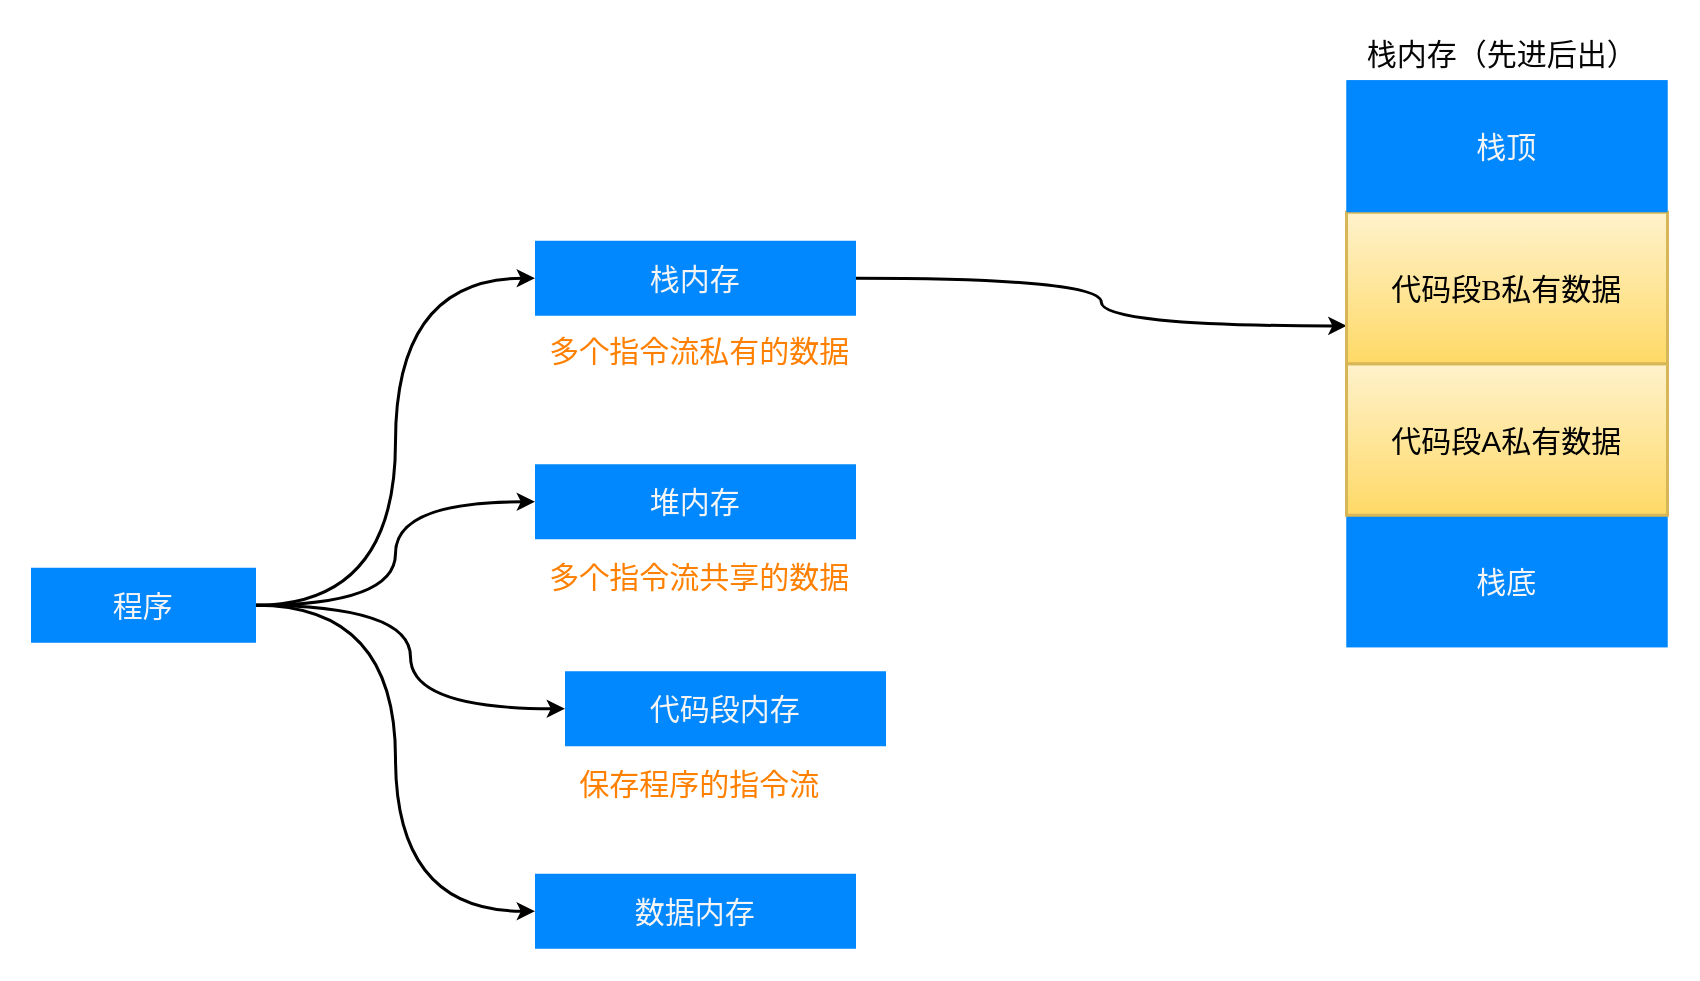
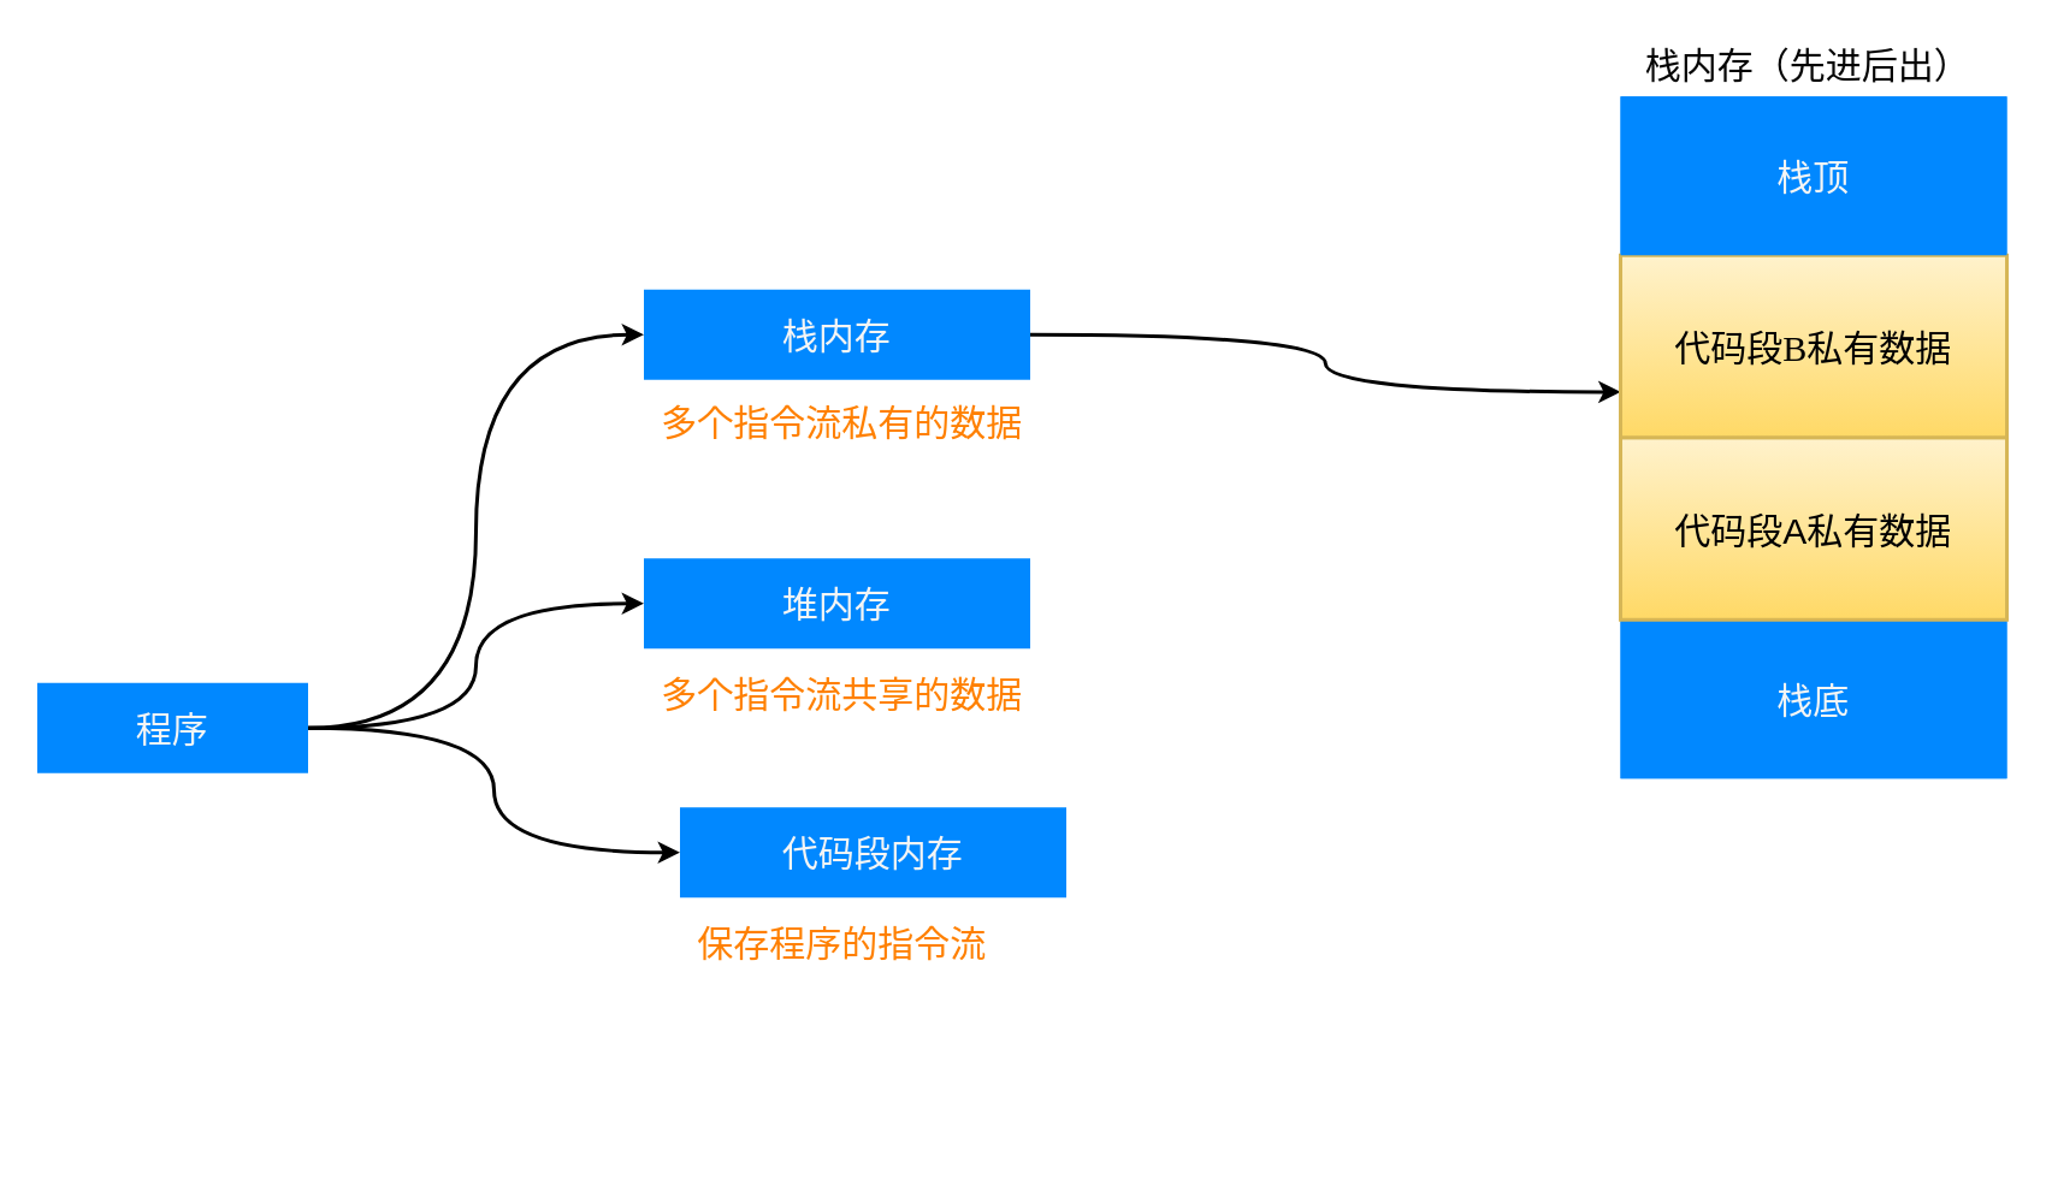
  <mxCell id="0" />
  <mxCell id="1" parent="0" />
  <mxCell id="2" style="edgeStyle=orthogonalEdgeStyle;rounded=0;hachureGap=4;orthogonalLoop=1;jettySize=auto;html=1;entryX=0;entryY=0.5;entryDx=0;entryDy=0;fontFamily=Architects Daughter;fontSource=https%3A%2F%2Ffonts.googleapis.com%2Fcss%3Ffamily%3DArchitects%2BDaughter;fontSize=16;fontColor=#f5f5f5;curved=1;strokeWidth=2;" edge="1" parent="1" source="6" target="8"><mxGeometry relative="1" as="geometry" /></mxCell>
  <mxCell id="3" style="edgeStyle=orthogonalEdgeStyle;curved=1;rounded=0;sketch=0;hachureGap=4;jiggle=2;curveFitting=1;orthogonalLoop=1;jettySize=auto;html=1;exitX=1;exitY=0.5;exitDx=0;exitDy=0;entryX=0;entryY=0.5;entryDx=0;entryDy=0;strokeWidth=2;fontFamily=Architects Daughter;fontSource=https%3A%2F%2Ffonts.googleapis.com%2Fcss%3Ffamily%3DArchitects%2BDaughter;fontSize=16;fontColor=#f5f5f5;" edge="1" parent="1" source="6" target="9"><mxGeometry relative="1" as="geometry" /></mxCell>
  <mxCell id="4" style="edgeStyle=orthogonalEdgeStyle;curved=1;rounded=0;sketch=0;hachureGap=4;jiggle=2;curveFitting=1;orthogonalLoop=1;jettySize=auto;html=1;exitX=1;exitY=0.5;exitDx=0;exitDy=0;entryX=0;entryY=0.5;entryDx=0;entryDy=0;strokeWidth=2;fontFamily=Tahoma;fontSize=16;fontColor=#FAFAFA;" edge="1" parent="1" source="6" target="19"><mxGeometry relative="1" as="geometry" /></mxCell>
- <mxCell id="5" style="edgeStyle=orthogonalEdgeStyle;curved=1;rounded=0;sketch=0;hachureGap=4;jiggle=2;curveFitting=1;orthogonalLoop=1;jettySize=auto;html=1;exitX=1;exitY=0.5;exitDx=0;exitDy=0;entryX=0;entryY=0.5;entryDx=0;entryDy=0;strokeWidth=2;fontFamily=Tahoma;fontSize=16;fontColor=#FAFAFA;" edge="1" parent="1" source="6" target="21"><mxGeometry relative="1" as="geometry" /></mxCell>
  <mxCell id="6" value="程序" style="rounded=0;whiteSpace=wrap;html=1;sketch=0;hachureGap=4;jiggle=2;curveFitting=1;fontFamily=Architects Daughter;fontSource=https%3A%2F%2Ffonts.googleapis.com%2Fcss%3Ffamily%3DArchitects%2BDaughter;fontSize=20;fillColor=#0188ff;strokeColor=none;fontColor=#f5f5f5;" vertex="1" parent="1"><mxGeometry x="20" y="378" width="150" height="50" as="geometry" /></mxCell>
  <mxCell id="7" style="edgeStyle=orthogonalEdgeStyle;curved=1;rounded=0;sketch=0;hachureGap=4;jiggle=2;curveFitting=1;orthogonalLoop=1;jettySize=auto;html=1;exitX=1;exitY=0.5;exitDx=0;exitDy=0;entryX=0;entryY=0.75;entryDx=0;entryDy=0;strokeWidth=2;fontFamily=Tahoma;fontSize=16;fontColor=#FAFAFA;" edge="1" parent="1" source="8" target="17"><mxGeometry relative="1" as="geometry" /></mxCell>
  <mxCell id="8" value="栈内存" style="rounded=0;whiteSpace=wrap;html=1;sketch=0;hachureGap=4;jiggle=2;curveFitting=1;fontFamily=Architects Daughter;fontSource=https%3A%2F%2Ffonts.googleapis.com%2Fcss%3Ffamily%3DArchitects%2BDaughter;fontSize=20;fillColor=#0188ff;strokeColor=none;fontColor=#f5f5f5;" vertex="1" parent="1"><mxGeometry x="356" y="160" width="214" height="50" as="geometry" /></mxCell>
  <mxCell id="9" value="堆内存" style="rounded=0;whiteSpace=wrap;html=1;sketch=0;hachureGap=4;jiggle=2;curveFitting=1;fontFamily=Architects Daughter;fontSource=https%3A%2F%2Ffonts.googleapis.com%2Fcss%3Ffamily%3DArchitects%2BDaughter;fontSize=20;fillColor=#0188ff;strokeColor=none;fontColor=#f5f5f5;" vertex="1" parent="1"><mxGeometry x="356" y="309" width="214" height="50" as="geometry" /></mxCell>
  <mxCell id="10" value="&lt;font&gt;多个指令流私有的数据&lt;/font&gt;" style="text;html=1;strokeColor=none;fillColor=none;align=center;verticalAlign=middle;whiteSpace=wrap;rounded=0;fontSize=20;fontFamily=Architects Daughter;fontColor=#FF8000;" vertex="1" parent="1"><mxGeometry x="356" y="218" width="220" height="30" as="geometry" /></mxCell>
  <mxCell id="11" value="&lt;font&gt;多个指令流共享的数据&lt;/font&gt;" style="text;html=1;strokeColor=none;fillColor=none;align=center;verticalAlign=middle;whiteSpace=wrap;rounded=0;fontSize=20;fontFamily=Architects Daughter;fontColor=#FF8000;" vertex="1" parent="1"><mxGeometry x="356" y="369" width="220" height="30" as="geometry" /></mxCell>
  <mxCell id="12" value="" style="group" vertex="1" connectable="0" parent="1"><mxGeometry x="891" y="20" width="220" height="411" as="geometry" /></mxCell>
  <mxCell id="13" value="" style="rounded=0;whiteSpace=wrap;html=1;sketch=0;hachureGap=4;jiggle=2;curveFitting=1;fontFamily=Architects Daughter;fontSource=https%3A%2F%2Ffonts.googleapis.com%2Fcss%3Ffamily%3DArchitects%2BDaughter;fontSize=20;fillColor=#0188ff;strokeColor=none;fontColor=#f5f5f5;movable=1;resizable=1;rotatable=1;deletable=1;editable=1;connectable=1;" vertex="1" parent="12"><mxGeometry x="6" y="33" width="214" height="378" as="geometry" /></mxCell>
  <mxCell id="14" value="&lt;font&gt;栈内存（先进后出）&lt;/font&gt;" style="text;html=1;strokeColor=none;fillColor=none;align=center;verticalAlign=middle;whiteSpace=wrap;rounded=0;fontSize=20;fontFamily=Architects Daughter;fontColor=#050505;" vertex="1" parent="12"><mxGeometry width="220" height="30" as="geometry" /></mxCell>
  <mxCell id="15" value="栈底" style="rounded=0;whiteSpace=wrap;html=1;sketch=0;hachureGap=4;jiggle=2;curveFitting=1;fontFamily=Architects Daughter;fontSource=https%3A%2F%2Ffonts.googleapis.com%2Fcss%3Ffamily%3DArchitects%2BDaughter;fontSize=20;fontColor=#f5f5f5;fillColor=#0188ff;strokeColor=none;strokeWidth=2;movable=1;resizable=1;rotatable=1;deletable=1;editable=1;connectable=1;" vertex="1" parent="12"><mxGeometry x="6" y="323" width="214" height="88" as="geometry" /></mxCell>
  <mxCell id="16" value="&lt;font face=&quot;Helvetica&quot;&gt;代码段A私有数据&lt;/font&gt;" style="rounded=0;whiteSpace=wrap;html=1;sketch=0;hachureGap=4;jiggle=2;curveFitting=1;fontFamily=Architects Daughter;fontSource=https%3A%2F%2Ffonts.googleapis.com%2Fcss%3Ffamily%3DArchitects%2BDaughter;fontSize=20;fillColor=#fff2cc;strokeColor=#d6b656;strokeWidth=2;gradientColor=#ffd966;movable=1;resizable=1;rotatable=1;deletable=1;editable=1;connectable=1;" vertex="1" parent="12"><mxGeometry x="6" y="222" width="214" height="101" as="geometry" /></mxCell>
  <mxCell id="17" value="&lt;font face=&quot;Tahoma&quot;&gt;代码段B私有数据&lt;/font&gt;" style="rounded=0;whiteSpace=wrap;html=1;sketch=0;hachureGap=4;jiggle=2;curveFitting=1;fontFamily=Architects Daughter;fontSource=https%3A%2F%2Ffonts.googleapis.com%2Fcss%3Ffamily%3DArchitects%2BDaughter;fontSize=20;fillColor=#fff2cc;strokeColor=#d6b656;strokeWidth=2;gradientColor=#ffd966;movable=1;resizable=1;rotatable=1;deletable=1;editable=1;connectable=1;" vertex="1" parent="12"><mxGeometry x="6" y="121" width="214" height="101" as="geometry" /></mxCell>
  <mxCell id="18" value="栈顶" style="rounded=0;whiteSpace=wrap;html=1;sketch=0;hachureGap=4;jiggle=2;curveFitting=1;fontFamily=Architects Daughter;fontSource=https%3A%2F%2Ffonts.googleapis.com%2Fcss%3Ffamily%3DArchitects%2BDaughter;fontSize=20;strokeWidth=2;fillColor=#0188ff;fontColor=#f5f5f5;strokeColor=none;movable=1;resizable=1;rotatable=1;deletable=1;editable=1;connectable=1;" vertex="1" parent="12"><mxGeometry x="6" y="33" width="214" height="88" as="geometry" /></mxCell>
  <mxCell id="19" value="代码段内存" style="rounded=0;whiteSpace=wrap;html=1;sketch=0;hachureGap=4;jiggle=2;curveFitting=1;fontFamily=Architects Daughter;fontSource=https%3A%2F%2Ffonts.googleapis.com%2Fcss%3Ffamily%3DArchitects%2BDaughter;fontSize=20;fillColor=#0188ff;strokeColor=none;fontColor=#f5f5f5;" vertex="1" parent="1"><mxGeometry x="376" y="447" width="214" height="50" as="geometry" /></mxCell>
  <mxCell id="20" value="保存程序的指令流" style="text;html=1;strokeColor=none;fillColor=none;align=center;verticalAlign=middle;whiteSpace=wrap;rounded=0;fontSize=20;fontFamily=Architects Daughter;fontColor=#FF8000;" vertex="1" parent="1"><mxGeometry x="356" y="507" width="220" height="30" as="geometry" /></mxCell>
- <mxCell id="21" value="数据内存" style="rounded=0;whiteSpace=wrap;html=1;sketch=0;hachureGap=4;jiggle=2;curveFitting=1;fontFamily=Architects Daughter;fontSource=https%3A%2F%2Ffonts.googleapis.com%2Fcss%3Ffamily%3DArchitects%2BDaughter;fontSize=20;fillColor=#0188ff;strokeColor=none;fontColor=#f5f5f5;" vertex="1" parent="1"><mxGeometry x="356" y="582" width="214" height="50" as="geometry" /></mxCell>
